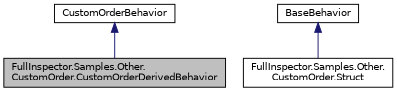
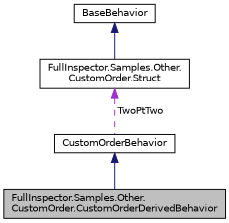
  digraph {
    node [color=black fillcolor=white fontname=Helvetica fontsize=10 shape=record style=filled]
    edge [color=midnightblue dir=back fontname=Helvetica fontsize=10 labelfontname=Helvetica labelfontsize=10 style=solid]
    n1 [fillcolor=grey75 fontcolor=black height=0.2 label="FullInspector.Samples.Other.\lCustomOrder.CustomOrderDerivedBehavior" width=0.4]
    n2 [height=0.2 label=CustomOrderBehavior width=0.4]
    n3 [height=0.2 label=BaseBehavior width=0.4]
    n4 [height=0.2 label="FullInspector.Samples.Other.\lCustomOrder.Struct" width=0.4]
    n2 -> n1
    n3 -> n4
+   n4 -> n2 [color=darkorchid3 label=" TwoPtTwo" style=dashed]
  }
